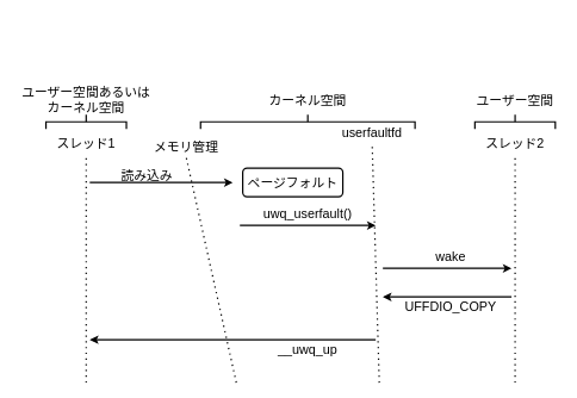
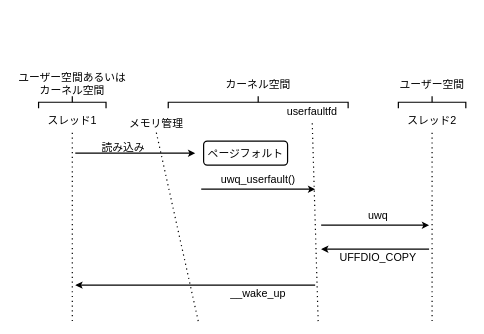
  <mxCell id="0" />
  <mxCell id="1" parent="0" />
  <mxCell id="2" value="&lt;font style=&quot;font-size: 18px&quot;&gt;スレッド1&lt;/font&gt;" style="text;html=1;strokeColor=none;fillColor=none;align=center;verticalAlign=middle;whiteSpace=wrap;rounded=0;" vertex="1" parent="1"><mxGeometry x="65" y="185" width="110" height="30" as="geometry" /></mxCell>
  <mxCell id="3" value="&lt;font style=&quot;font-size: 18px&quot;&gt;メモリ管理&lt;/font&gt;" style="text;html=1;strokeColor=none;fillColor=none;align=center;verticalAlign=middle;whiteSpace=wrap;rounded=0;" vertex="1" parent="1"><mxGeometry x="205" y="190" width="110" height="30" as="geometry" /></mxCell>
  <mxCell id="4" value="&lt;font style=&quot;font-size: 18px&quot;&gt;userfaultfd&lt;/font&gt;" style="text;html=1;strokeColor=none;fillColor=none;align=center;verticalAlign=middle;whiteSpace=wrap;rounded=0;" vertex="1" parent="1"><mxGeometry x="465" y="170" width="110" height="30" as="geometry" /></mxCell>
  <mxCell id="5" value="&lt;font style=&quot;font-size: 18px&quot;&gt;スレッド2&lt;/font&gt;" style="text;html=1;strokeColor=none;fillColor=none;align=center;verticalAlign=middle;whiteSpace=wrap;rounded=0;" vertex="1" parent="1"><mxGeometry x="665" y="185" width="110" height="30" as="geometry" /></mxCell>
  <mxCell id="6" value="" style="endArrow=none;dashed=1;html=1;dashPattern=1 3;strokeWidth=2;rounded=0;fontSize=18;entryX=0.5;entryY=1;entryDx=0;entryDy=0;" edge="1" parent="1" target="2"><mxGeometry width="50" height="50" relative="1" as="geometry"><mxPoint x="120" y="535" as="sourcePoint" /><mxPoint x="395" y="425" as="targetPoint" /></mxGeometry></mxCell>
  <mxCell id="7" value="" style="endArrow=none;dashed=1;html=1;dashPattern=1 3;strokeWidth=2;rounded=0;fontSize=18;entryX=0.5;entryY=1;entryDx=0;entryDy=0;" edge="1" parent="1" target="3"><mxGeometry width="50" height="50" relative="1" as="geometry"><mxPoint x="330" y="535" as="sourcePoint" /><mxPoint x="130" y="225" as="targetPoint" /></mxGeometry></mxCell>
  <mxCell id="8" value="" style="endArrow=none;dashed=1;html=1;dashPattern=1 3;strokeWidth=2;rounded=0;fontSize=18;entryX=0.5;entryY=1;entryDx=0;entryDy=0;" edge="1" parent="1" target="4"><mxGeometry width="50" height="50" relative="1" as="geometry"><mxPoint x="530" y="535" as="sourcePoint" /><mxPoint x="340" y="225" as="targetPoint" /></mxGeometry></mxCell>
  <mxCell id="9" value="" style="endArrow=none;dashed=1;html=1;dashPattern=1 3;strokeWidth=2;rounded=0;fontSize=18;entryX=0.5;entryY=1;entryDx=0;entryDy=0;" edge="1" parent="1" target="5"><mxGeometry width="50" height="50" relative="1" as="geometry"><mxPoint x="720" y="535" as="sourcePoint" /><mxPoint x="540" y="225" as="targetPoint" /></mxGeometry></mxCell>
  <mxCell id="10" value="" style="endArrow=classic;html=1;rounded=0;fontSize=18;strokeWidth=2;" edge="1" parent="1"><mxGeometry width="50" height="50" relative="1" as="geometry"><mxPoint x="125" y="255" as="sourcePoint" /><mxPoint x="325" y="255" as="targetPoint" /></mxGeometry></mxCell>
  <mxCell id="11" value="" style="endArrow=classic;html=1;rounded=0;fontSize=18;strokeWidth=2;" edge="1" parent="1"><mxGeometry width="50" height="50" relative="1" as="geometry"><mxPoint x="335" y="315" as="sourcePoint" /><mxPoint x="525" y="315" as="targetPoint" /></mxGeometry></mxCell>
  <mxCell id="12" value="" style="endArrow=classic;html=1;rounded=0;fontSize=18;strokeWidth=2;" edge="1" parent="1"><mxGeometry width="50" height="50" relative="1" as="geometry"><mxPoint x="535" y="375" as="sourcePoint" /><mxPoint x="715" y="375" as="targetPoint" /></mxGeometry></mxCell>
  <mxCell id="13" value="" style="endArrow=classic;html=1;rounded=0;fontSize=18;strokeWidth=2;" edge="1" parent="1"><mxGeometry width="50" height="50" relative="1" as="geometry"><mxPoint x="715" y="415" as="sourcePoint" /><mxPoint x="535" y="415" as="targetPoint" /></mxGeometry></mxCell>
  <mxCell id="14" value="" style="endArrow=classic;html=1;rounded=0;fontSize=18;strokeWidth=2;" edge="1" parent="1"><mxGeometry width="50" height="50" relative="1" as="geometry"><mxPoint x="525" y="475" as="sourcePoint" /><mxPoint x="125" y="475" as="targetPoint" /></mxGeometry></mxCell>
  <mxCell id="15" value="" style="strokeWidth=2;html=1;shape=mxgraph.flowchart.annotation_2;align=left;labelPosition=right;pointerEvents=1;fontSize=18;rotation=90;" vertex="1" parent="1"><mxGeometry x="420" y="20" width="20" height="300" as="geometry" /></mxCell>
  <mxCell id="16" value="" style="strokeWidth=2;html=1;shape=mxgraph.flowchart.annotation_2;align=left;labelPosition=right;pointerEvents=1;fontSize=18;rotation=90;" vertex="1" parent="1"><mxGeometry x="110" y="113.75" width="20" height="112.5" as="geometry" /></mxCell>
  <mxCell id="17" value="" style="strokeWidth=2;html=1;shape=mxgraph.flowchart.annotation_2;align=left;labelPosition=right;pointerEvents=1;fontSize=18;rotation=90;" vertex="1" parent="1"><mxGeometry x="710" y="113.75" width="20" height="112.5" as="geometry" /></mxCell>
  <mxCell id="18" value="&lt;div&gt;&lt;font style=&quot;font-size: 18px&quot;&gt;ユーザー空間あるいは&lt;/font&gt;&lt;/div&gt;&lt;div&gt;&lt;font style=&quot;font-size: 18px&quot;&gt;カーネル空間&lt;br&gt;&lt;/font&gt;&lt;/div&gt;" style="text;html=1;strokeColor=none;fillColor=none;align=center;verticalAlign=middle;whiteSpace=wrap;rounded=0;" vertex="1" parent="1"><mxGeometry x="20" y="125" width="200" height="30" as="geometry" /></mxCell>
  <mxCell id="19" value="&lt;font style=&quot;font-size: 18px&quot;&gt;ユーザー空間&lt;br&gt;&lt;/font&gt;" style="text;html=1;strokeColor=none;fillColor=none;align=center;verticalAlign=middle;whiteSpace=wrap;rounded=0;" vertex="1" parent="1"><mxGeometry x="655" y="125" width="130" height="30" as="geometry" /></mxCell>
  <mxCell id="20" value="&lt;font style=&quot;font-size: 18px&quot;&gt;カーネル空間&lt;br&gt;&lt;/font&gt;" style="text;html=1;strokeColor=none;fillColor=none;align=center;verticalAlign=middle;whiteSpace=wrap;rounded=0;" vertex="1" parent="1"><mxGeometry x="365" y="125" width="130" height="30" as="geometry" /></mxCell>
  <mxCell id="21" value="読み込み" style="text;html=1;strokeColor=none;fillColor=none;align=center;verticalAlign=middle;whiteSpace=wrap;rounded=0;fontSize=18;" vertex="1" parent="1"><mxGeometry x="165" y="231.25" width="80" height="30" as="geometry" /></mxCell>
  <mxCell id="22" value="uwq_userfault()" style="text;html=1;strokeColor=none;fillColor=none;align=center;verticalAlign=middle;whiteSpace=wrap;rounded=0;fontSize=18;" vertex="1" parent="1"><mxGeometry x="345" y="285" width="170" height="30" as="geometry" /></mxCell>
- <mxCell id="23" value="wake" style="text;html=1;strokeColor=none;fillColor=none;align=center;verticalAlign=middle;whiteSpace=wrap;rounded=0;fontSize=18;" vertex="1" parent="1"><mxGeometry x="545" y="345" width="170" height="30" as="geometry" /></mxCell>
+ <mxCell id="23" value="uwq" style="text;html=1;strokeColor=none;fillColor=none;align=center;verticalAlign=middle;whiteSpace=wrap;rounded=0;fontSize=18;" vertex="1" parent="1"><mxGeometry x="545" y="345" width="170" height="30" as="geometry" /></mxCell>
  <mxCell id="24" value="UFFDIO_COPY" style="text;html=1;strokeColor=none;fillColor=none;align=center;verticalAlign=middle;whiteSpace=wrap;rounded=0;fontSize=18;" vertex="1" parent="1"><mxGeometry x="545" y="415" width="170" height="30" as="geometry" /></mxCell>
- <mxCell id="25" value="&lt;div&gt;__uwq_up&lt;/div&gt;" style="text;html=1;strokeColor=none;fillColor=none;align=center;verticalAlign=middle;whiteSpace=wrap;rounded=0;fontSize=18;" vertex="1" parent="1"><mxGeometry x="345" y="475" width="170" height="30" as="geometry" /></mxCell>
+ <mxCell id="25" value="&lt;div&gt;__wake_up&lt;/div&gt;" style="text;html=1;strokeColor=none;fillColor=none;align=center;verticalAlign=middle;whiteSpace=wrap;rounded=0;fontSize=18;" vertex="1" parent="1"><mxGeometry x="345" y="475" width="170" height="30" as="geometry" /></mxCell>
  <mxCell id="26" value="ページフォルト" style="rounded=1;whiteSpace=wrap;html=1;fontSize=18;strokeWidth=2;" vertex="1" parent="1"><mxGeometry x="339" y="235" width="140" height="40" as="geometry" /></mxCell>
